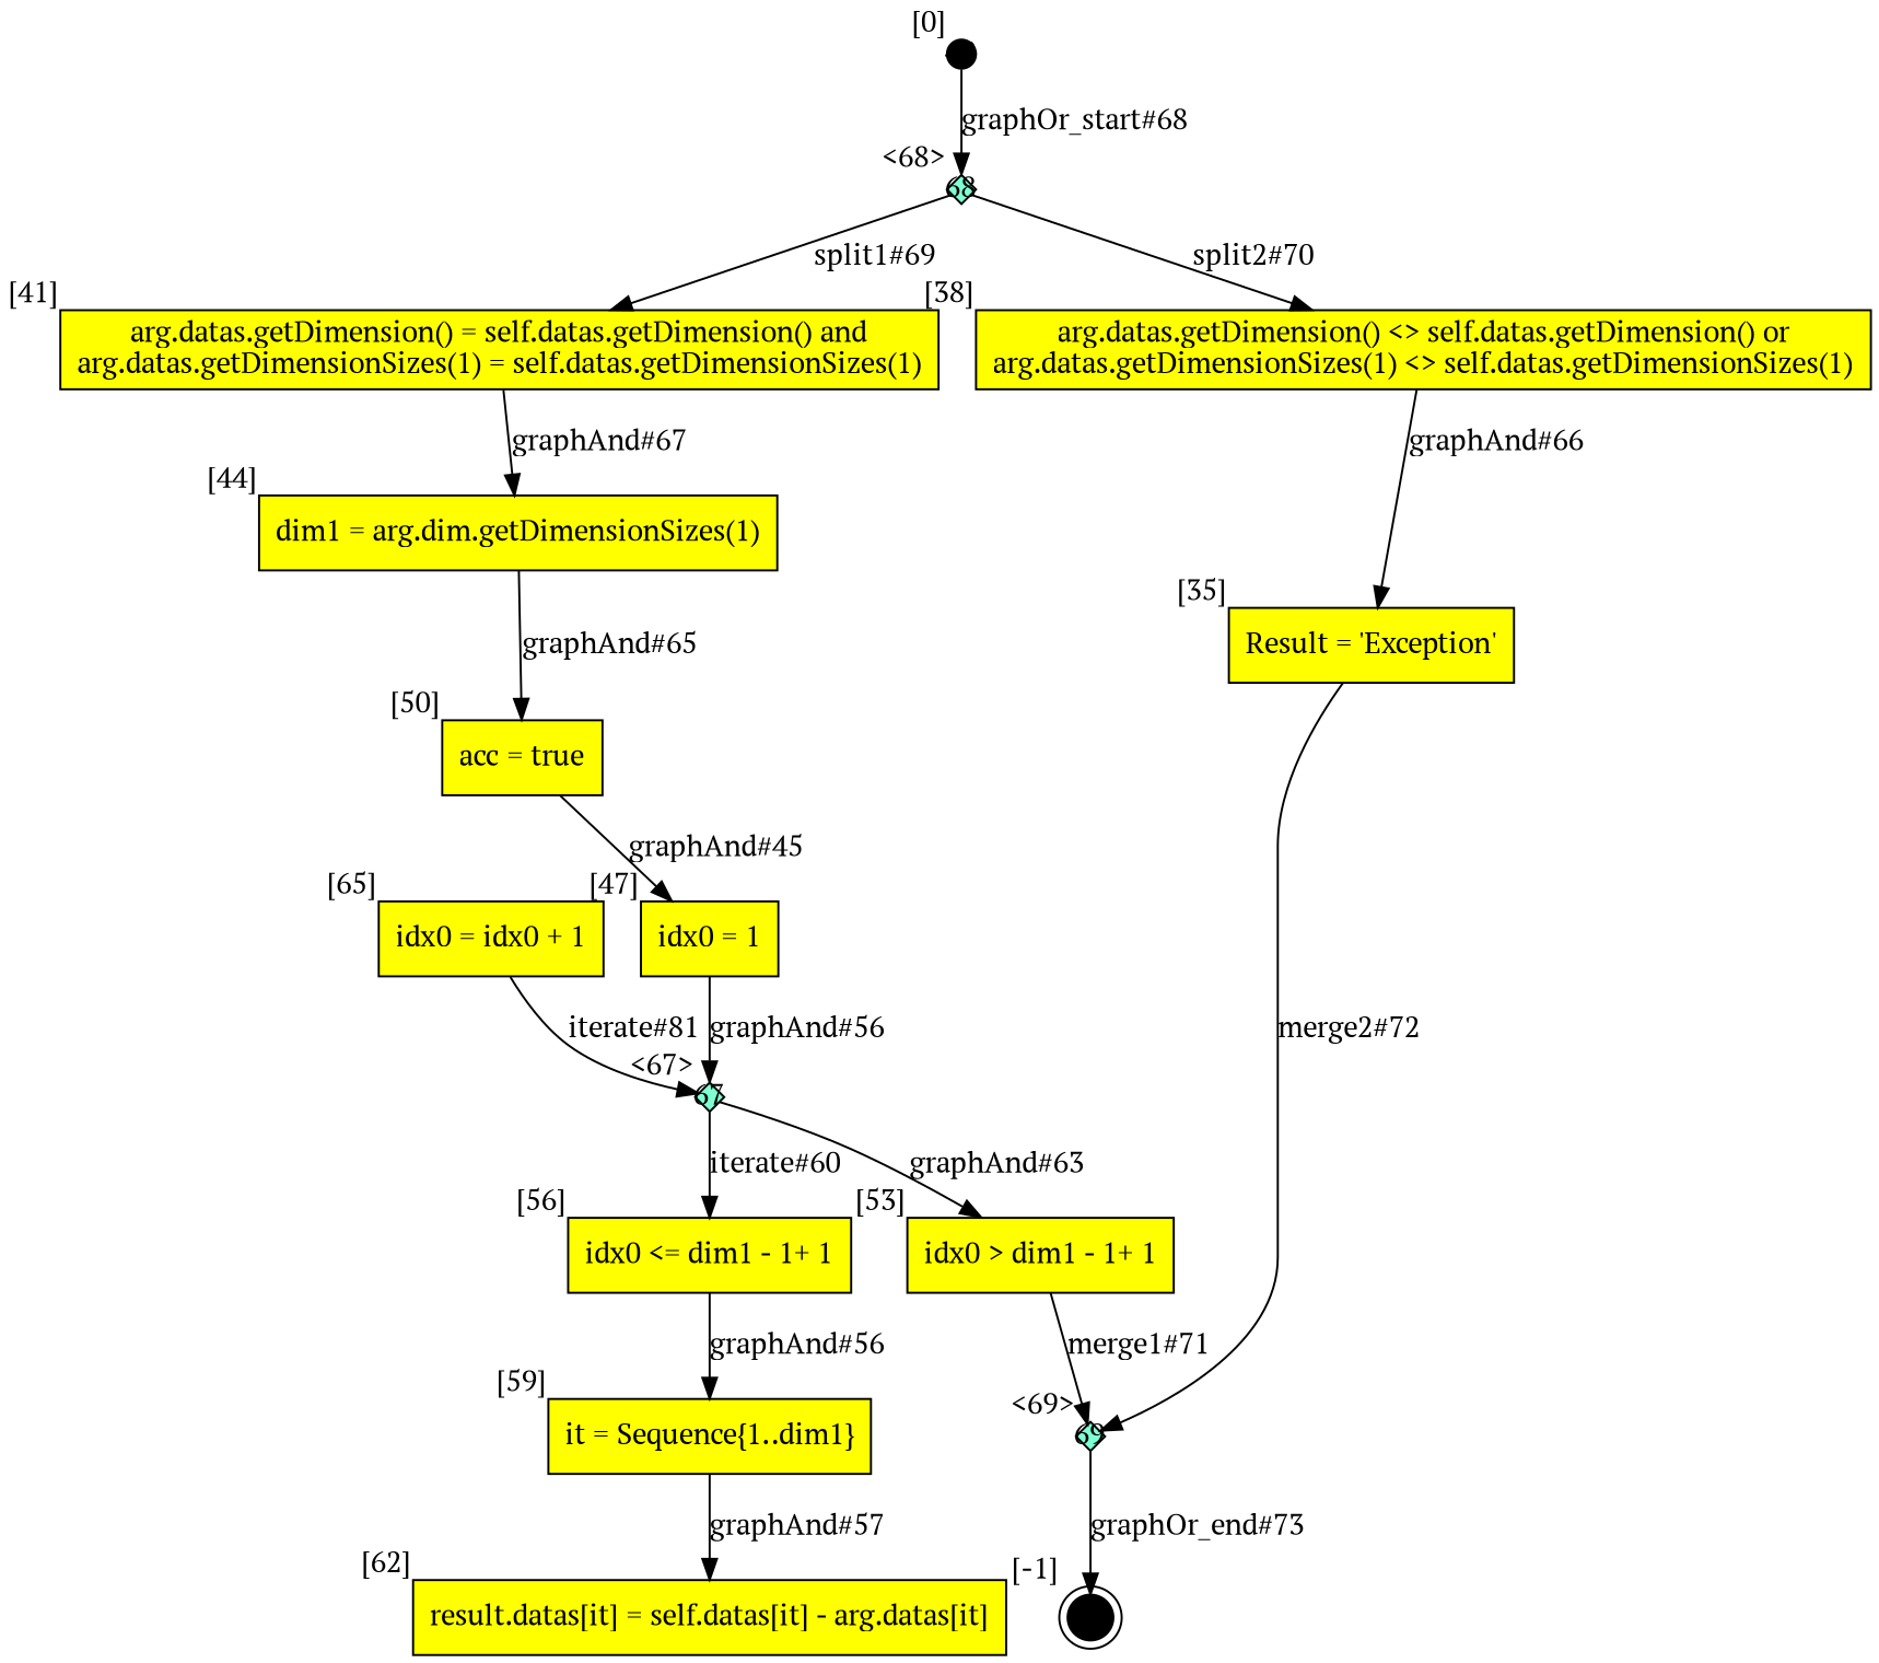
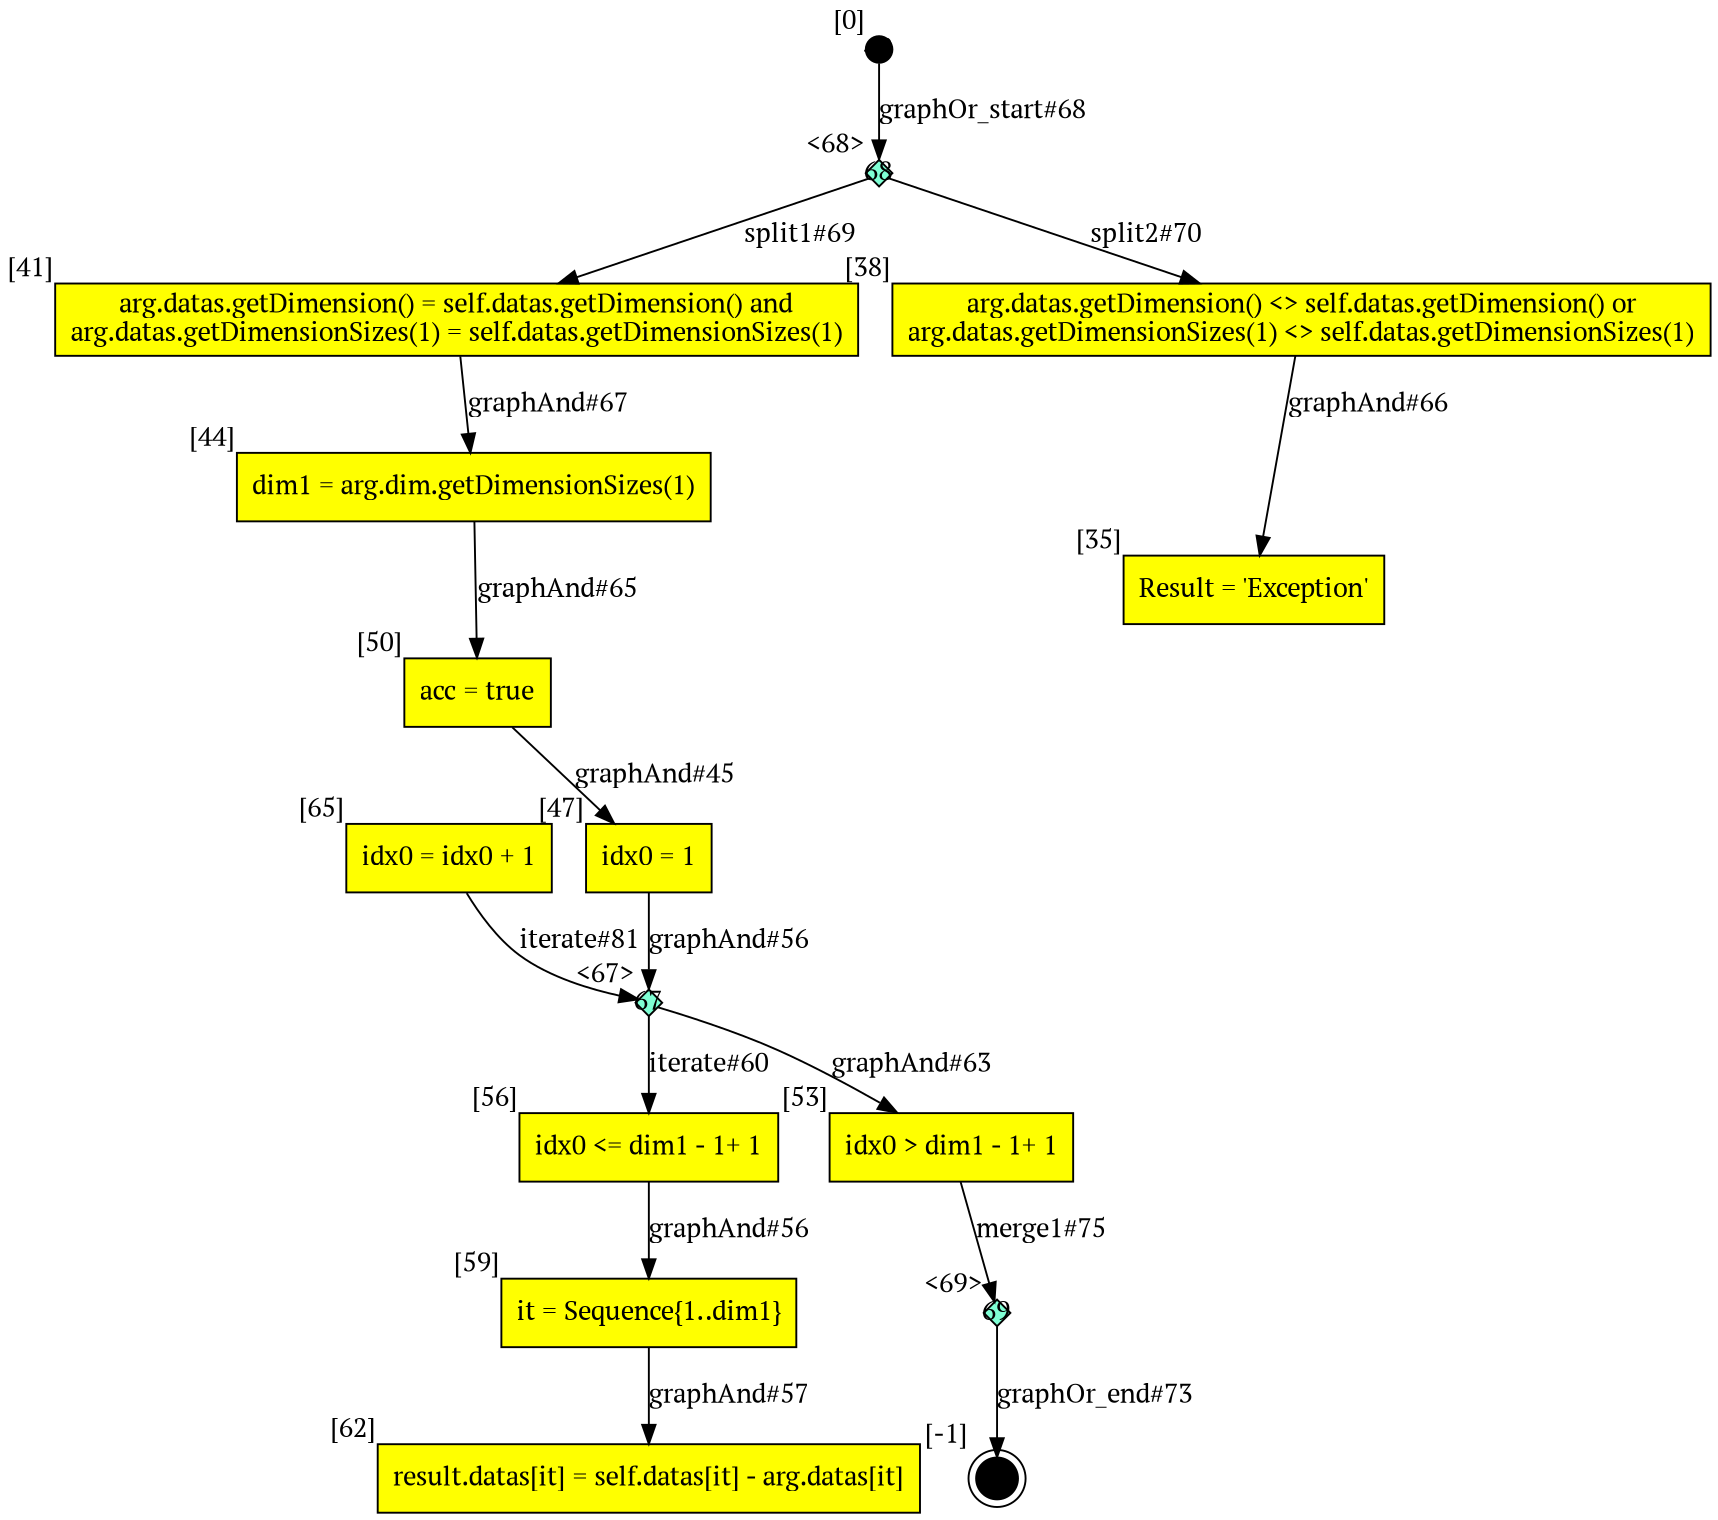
  digraph {
    fontname="PT Serif"
    node [fillcolor=yellow fontname="PT Serif" shape=box style=filled]
    edge [fontname="PT Serif"]
    n1 [label="idx0 = idx0 + 1" xlabel="[65]"]
    67 [fillcolor=aquamarine fixedsize=true height=.2 shape=diamond width=.2 xlabel="<67>"]
    n3 [label="idx0 > dim1 - 1+ 1" xlabel="[53]"]
    n4 [label="idx0 <= dim1 - 1+ 1" xlabel="[56]"]
    69 [fillcolor=aquamarine fixedsize=true height=.2 shape=diamond width=.2 xlabel="<69>"]
    n6 [label="it = Sequence{1..dim1}" xlabel="[59]"]
    n7 [label="Result = 'Exception'" xlabel="[35]"]
    36 [fillcolor=black fixedsize=true height=.2 shape=doublecircle width=.2 xlabel="[-1]"]
    68 [fillcolor=aquamarine fixedsize=true height=.2 shape=diamond width=.2 xlabel="<68>"]
    n10 [label="arg.datas.getDimension() <> self.datas.getDimension() or\narg.datas.getDimensionSizes(1) <> self.datas.getDimensionSizes(1)\n" xlabel="[38]"]
    n11 [label="arg.datas.getDimension() = self.datas.getDimension() and\narg.datas.getDimensionSizes(1) = self.datas.getDimensionSizes(1)\n" xlabel="[41]"]
    n12 [label="dim1 = arg.dim.getDimensionSizes(1)" xlabel="[44]"]
    40 [fillcolor=black fixedsize=true height=.2 shape=circle width=.2 xlabel="[0]"]
    n14 [label="acc = true" xlabel="[50]"]
    n15 [label="idx0 = 1" xlabel="[47]"]
    n16 [label="result.datas[it] = self.datas[it] - arg.datas[it]" xlabel="[62]"]
    n1 -> 67 [label="iterate#81"]
    67 -> n3 [label="graphAnd#63"]
    67 -> n4 [label="iterate#60"]
-   n3 -> 69 [label="merge1#71"]
+   n3 -> 69 [label="merge1#75"]
    n4 -> n6 [label="graphAnd#56"]
    69 -> 36 [label="graphOr_end#73"]
    n6 -> n16 [label="graphAnd#57"]
-   n7 -> 69 [label="merge2#72"]
    68 -> n10 [label="split2#70"]
    68 -> n11 [label="split1#69"]
    n10 -> n7 [label="graphAnd#66"]
    n11 -> n12 [label="graphAnd#67"]
    n12 -> n14 [label="graphAnd#65"]
    40 -> 68 [label="graphOr_start#68"]
    n14 -> n15 [label="graphAnd#45"]
    n15 -> 67 [label="graphAnd#56"]
  }
